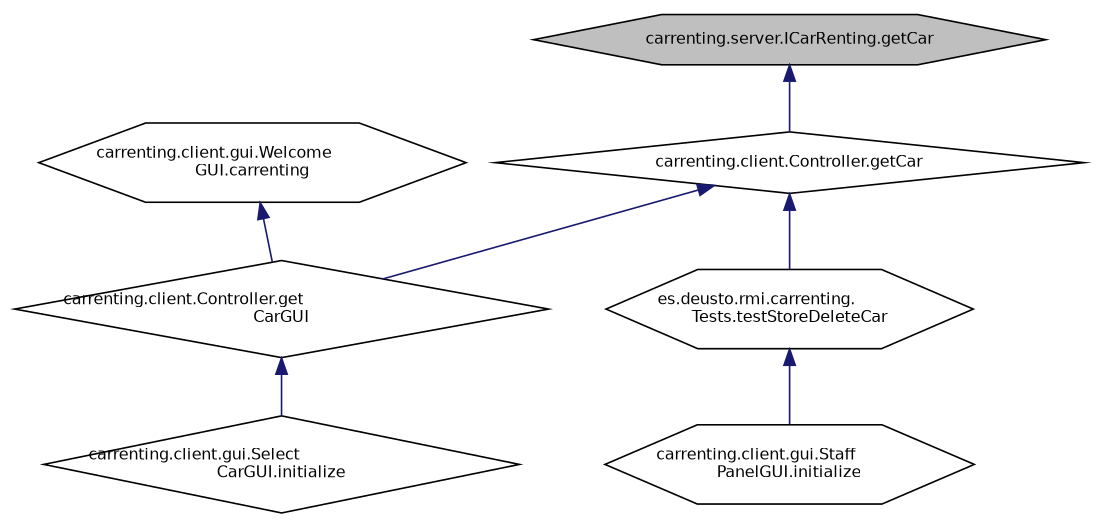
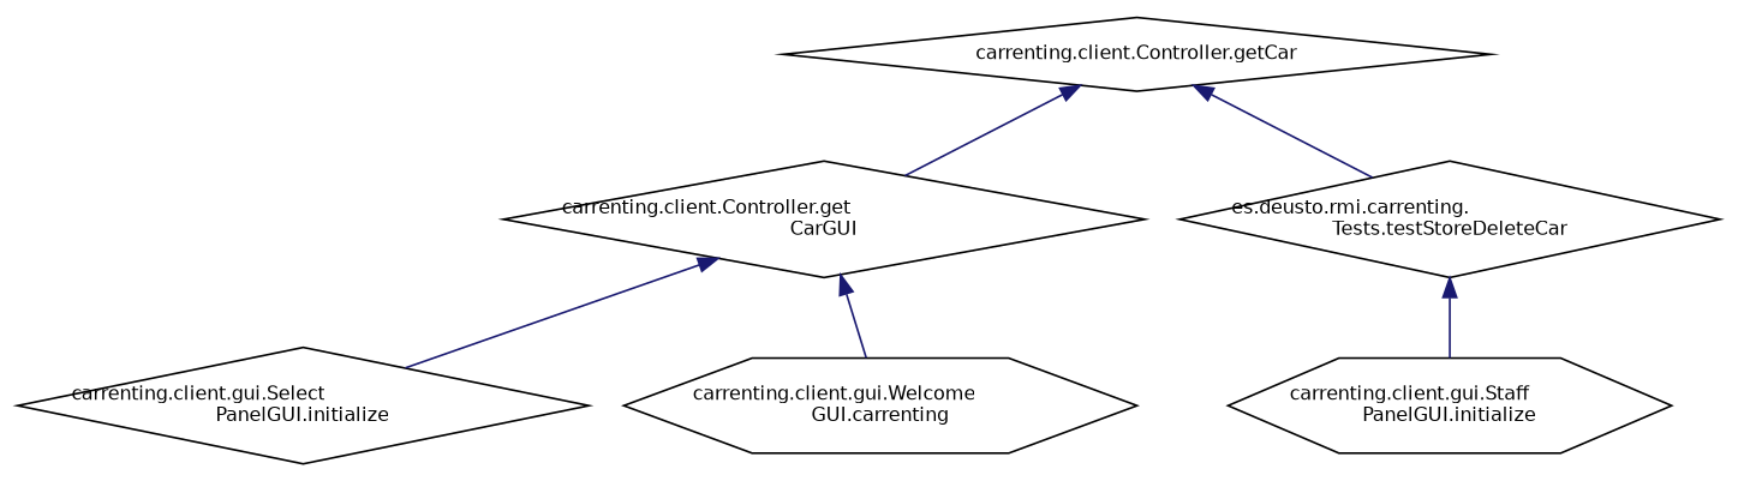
  digraph {
    rankdir=TB
    node [color=black fillcolor=white fontname=Helvetica fontsize=10 shape=hexagon style=filled]
    edge [color=midnightblue dir=back fontname=Helvetica fontsize=10 labelfontname=Helvetica labelfontsize=10 style=solid]
-   n1 [fillcolor=grey75 fontcolor=black height=0.2 label="carrenting.server.ICarRenting.getCar" width=0.4]
    n2 [height=0.2 label="carrenting.client.Controller.getCar" shape=diamond width=0.4]
    n3 [height=0.2 label="carrenting.client.Controller.get\lCarGUI" shape=diamond width=0.4]
-   n4 [height=0.2 label="es.deusto.rmi.carrenting.\lTests.testStoreDeleteCar" width=0.4]
-   n5 [height=0.2 label="carrenting.client.gui.Select\lCarGUI.initialize" shape=diamond width=0.4]
+   n4 [height=0.2 label="es.deusto.rmi.carrenting.\lTests.testStoreDeleteCar" shape=diamond width=0.4]
+   n5 [height=0.2 label="carrenting.client.gui.Select\lPanelGUI.initialize" shape=diamond width=0.4]
    n6 [height=0.2 label="carrenting.client.gui.Welcome\lGUI.carrenting" width=0.4]
    n7 [height=0.2 label="carrenting.client.gui.Staff\lPanelGUI.initialize" width=0.4]
-   n1 -> n2
    n2 -> n3
    n2 -> n4
    n3 -> n5
-   n6 -> n3
+   n3 -> n6
    n4 -> n7
  }
